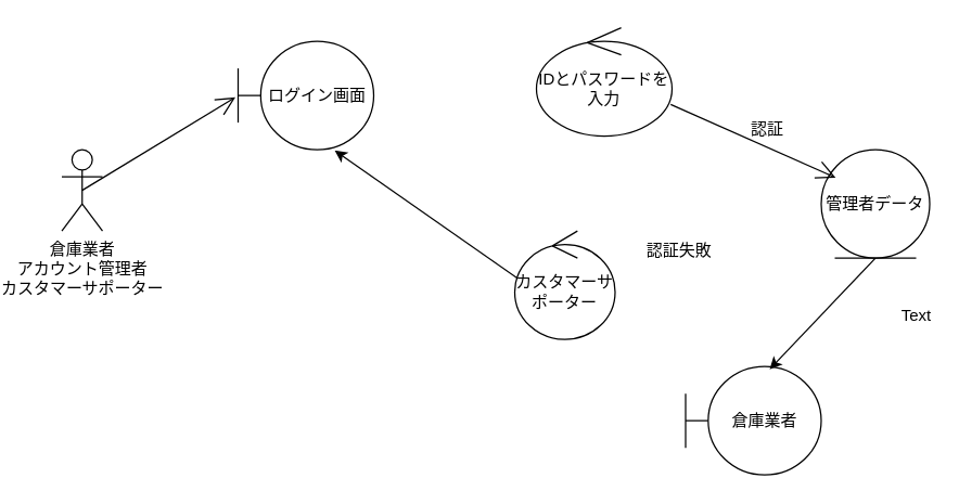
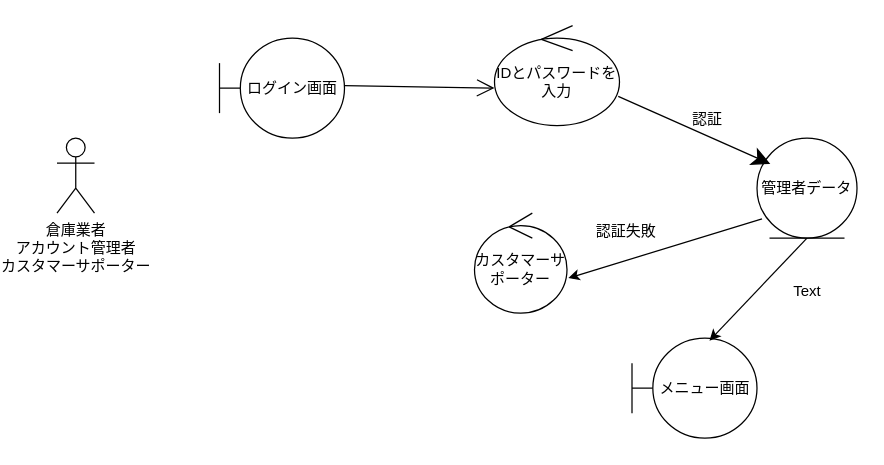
  <mxCell id="0" />
  <mxCell id="1" parent="0" />
  <mxCell id="2" value="倉庫業者&lt;div&gt;&lt;font color=&quot;#000000&quot;&gt;アカウント管理者&lt;/font&gt;&lt;/div&gt;&lt;div&gt;&lt;font color=&quot;#000000&quot;&gt;カスタマーサポーター&lt;/font&gt;&lt;/div&gt;&lt;div&gt;&lt;font color=&quot;#000000&quot;&gt;&lt;br&gt;&lt;/font&gt;&lt;/div&gt;" style="shape=umlActor;verticalLabelPosition=bottom;verticalAlign=top;html=1;" parent="1" vertex="1"><mxGeometry x="20" y="110" width="30" height="60" as="geometry" /></mxCell>
  <mxCell id="3" value="ログイン画面" style="shape=umlBoundary;whiteSpace=wrap;html=1;" parent="1" vertex="1"><mxGeometry x="150" y="30" width="100" height="80" as="geometry" /></mxCell>
  <mxCell id="4" value="IDとパスワードを入力" style="ellipse;shape=umlControl;whiteSpace=wrap;html=1;" parent="1" vertex="1"><mxGeometry x="370" y="20" width="100" height="80" as="geometry" /></mxCell>
  <mxCell id="5" value="管理者データ" style="ellipse;shape=umlEntity;whiteSpace=wrap;html=1;" parent="1" vertex="1"><mxGeometry x="580" y="110" width="80" height="80" as="geometry" /></mxCell>
- <mxCell id="6" value="" style="endArrow=open;endFill=1;endSize=12;html=1;exitX=0.5;exitY=0.5;exitDx=0;exitDy=0;exitPerimeter=0;entryX=-0.02;entryY=0.517;entryDx=0;entryDy=0;entryPerimeter=0;" parent="1" source="2" target="3" edge="1"><mxGeometry width="160" relative="1" as="geometry"><mxPoint x="-80" y="50" as="sourcePoint" /><mxPoint x="80" y="50" as="targetPoint" /></mxGeometry></mxCell>
- <mxCell id="8" value="" style="endArrow=open;endFill=1;endSize=12;html=1;exitX=0.99;exitY=0.708;exitDx=0;exitDy=0;exitPerimeter=0;entryX=0.133;entryY=0.258;entryDx=0;entryDy=0;entryPerimeter=0;" parent="1" source="4" target="5" edge="1"><mxGeometry width="160" relative="1" as="geometry"><mxPoint x="480" y="50" as="sourcePoint" /><mxPoint x="640" y="50" as="targetPoint" /><Array as="points" /></mxGeometry></mxCell>
+ <mxCell id="7" value="" style="endArrow=open;endFill=1;endSize=12;html=1;exitX=1;exitY=0.475;exitDx=0;exitDy=0;exitPerimeter=0;entryX=0;entryY=0.625;entryDx=0;entryDy=0;entryPerimeter=0;" parent="1" source="3" target="4" edge="1"><mxGeometry width="160" relative="1" as="geometry"><mxPoint x="210" y="50" as="sourcePoint" /><mxPoint x="370" y="50" as="targetPoint" /></mxGeometry></mxCell>
+ <mxCell id="8" value="" style="endArrow=classic;endFill=1;endSize=12;html=1;exitX=0.99;exitY=0.708;exitDx=0;exitDy=0;exitPerimeter=0;entryX=0.133;entryY=0.258;entryDx=0;entryDy=0;entryPerimeter=0;" parent="1" source="4" target="5" edge="1"><mxGeometry width="160" relative="1" as="geometry"><mxPoint x="480" y="50" as="sourcePoint" /><mxPoint x="640" y="50" as="targetPoint" /><Array as="points" /></mxGeometry></mxCell>
  <mxCell id="9" value="認証" style="text;html=1;align=center;verticalAlign=middle;resizable=0;points=[];autosize=1;strokeColor=none;fillColor=none;" parent="1" vertex="1"><mxGeometry x="515" y="80" width="50" height="30" as="geometry" /></mxCell>
  <mxCell id="10" value="カスタマーサポーター" style="ellipse;shape=umlControl;whiteSpace=wrap;html=1;" parent="1" vertex="1"><mxGeometry x="354" y="170" width="74" height="80" as="geometry" /></mxCell>
- <mxCell id="11" value="倉庫業者" style="shape=umlBoundary;whiteSpace=wrap;html=1;" parent="1" vertex="1"><mxGeometry x="480" y="270" width="100" height="80" as="geometry" /></mxCell>
- <mxCell id="13" value="" style="endArrow=classic;html=1;exitX=0.023;exitY=0.433;exitDx=0;exitDy=0;exitPerimeter=0;entryX=0.713;entryY=1.008;entryDx=0;entryDy=0;entryPerimeter=0;" parent="1" source="10" target="3" edge="1"><mxGeometry width="50" height="50" relative="1" as="geometry"><mxPoint x="594" y="185" as="sourcePoint" /><mxPoint x="402" y="232" as="targetPoint" /></mxGeometry></mxCell>
+ <mxCell id="11" value="メニュー画面" style="shape=umlBoundary;whiteSpace=wrap;html=1;" parent="1" vertex="1"><mxGeometry x="480" y="270" width="100" height="80" as="geometry" /></mxCell>
+ <mxCell id="12" value="" style="endArrow=classic;html=1;exitX=0.05;exitY=0.808;exitDx=0;exitDy=0;exitPerimeter=0;entryX=1.014;entryY=0.65;entryDx=0;entryDy=0;entryPerimeter=0;" parent="1" source="5" target="10" edge="1"><mxGeometry width="50" height="50" relative="1" as="geometry"><mxPoint x="380" y="190" as="sourcePoint" /><mxPoint x="430" y="140" as="targetPoint" /></mxGeometry></mxCell>
  <mxCell id="14" value="" style="endArrow=classic;html=1;exitX=0.5;exitY=1;exitDx=0;exitDy=0;entryX=0.62;entryY=0.025;entryDx=0;entryDy=0;entryPerimeter=0;" parent="1" source="5" target="11" edge="1"><mxGeometry width="50" height="50" relative="1" as="geometry"><mxPoint x="604" y="195" as="sourcePoint" /><mxPoint x="412" y="242" as="targetPoint" /></mxGeometry></mxCell>
  <mxCell id="15" value="認証失敗" style="text;html=1;align=center;verticalAlign=middle;resizable=0;points=[];autosize=1;strokeColor=none;fillColor=none;" vertex="1" parent="1"><mxGeometry x="440" y="170" width="70" height="30" as="geometry" /></mxCell>
- <mxCell id="16" value="Text" style="text;html=1;align=center;verticalAlign=middle;resizable=0;points=[];autosize=1;strokeColor=none;fillColor=none;" vertex="1" parent="1"><mxGeometry x="625" y="218" width="50" height="30" as="geometry" /></mxCell>
+ <mxCell id="16" value="Text" style="text;html=1;align=center;verticalAlign=middle;resizable=0;points=[];autosize=1;strokeColor=none;fillColor=none;" vertex="1" parent="1"><mxGeometry x="595" y="218" width="50" height="30" as="geometry" /></mxCell>
